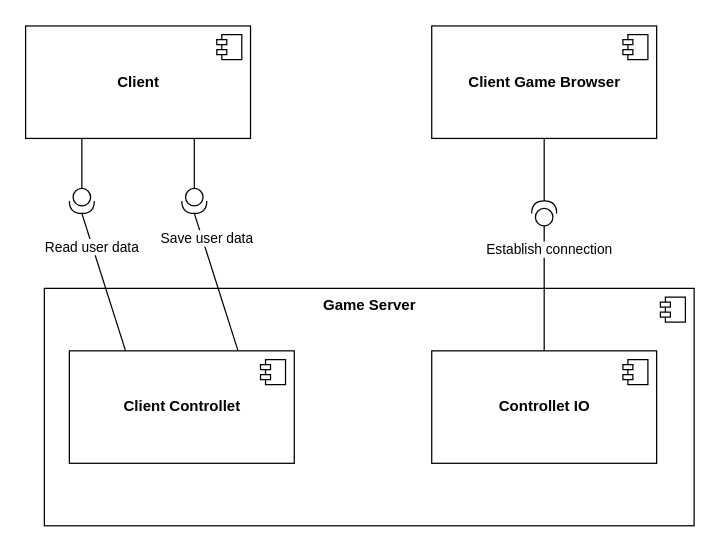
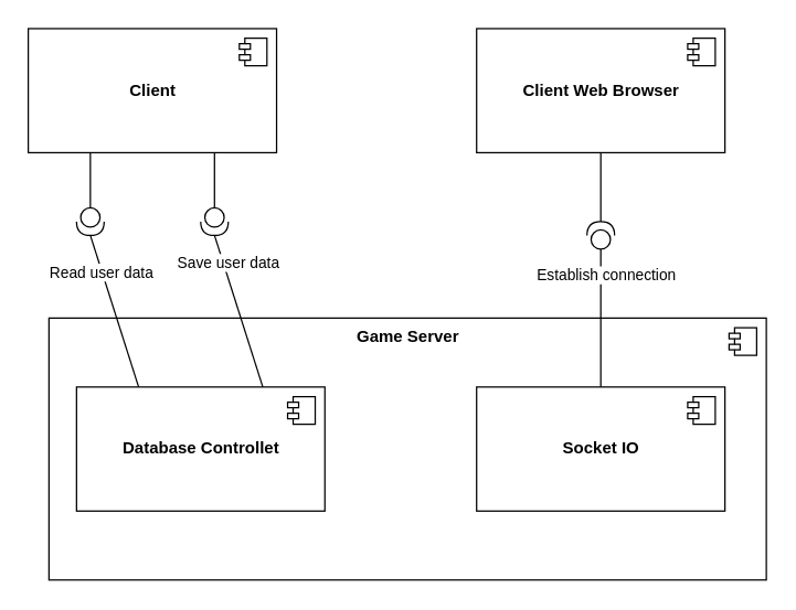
  <mxCell id="0" />
  <mxCell id="1" parent="0" />
- <mxCell id="2" value="&lt;b&gt;Client Game Browser&lt;br&gt;&lt;/b&gt;" style="html=1;dropTarget=0;" vertex="1" parent="1"><mxGeometry x="345" y="20" width="180" height="90" as="geometry" /></mxCell>
+ <mxCell id="2" value="&lt;b&gt;Client Web Browser&lt;br&gt;&lt;/b&gt;" style="html=1;dropTarget=0;" vertex="1" parent="1"><mxGeometry x="345" y="20" width="180" height="90" as="geometry" /></mxCell>
  <mxCell id="3" value="" style="shape=module;jettyWidth=8;jettyHeight=4;" vertex="1" parent="2"><mxGeometry x="1" width="20" height="20" relative="1" as="geometry"><mxPoint x="-27" y="7" as="offset" /></mxGeometry></mxCell>
  <mxCell id="4" value="&lt;b&gt;Game Server&lt;br&gt;&lt;/b&gt;" style="html=1;dropTarget=0;verticalAlign=top;" vertex="1" parent="1"><mxGeometry x="35" y="230" width="520" height="190" as="geometry" /></mxCell>
  <mxCell id="5" value="" style="shape=module;jettyWidth=8;jettyHeight=4;" vertex="1" parent="4"><mxGeometry x="1" width="20" height="20" relative="1" as="geometry"><mxPoint x="-27" y="7" as="offset" /></mxGeometry></mxCell>
  <mxCell id="6" value="&lt;b&gt;Client&lt;br&gt;&lt;/b&gt;" style="html=1;dropTarget=0;" vertex="1" parent="1"><mxGeometry x="20" y="20" width="180" height="90" as="geometry" /></mxCell>
  <mxCell id="7" value="" style="shape=module;jettyWidth=8;jettyHeight=4;" vertex="1" parent="6"><mxGeometry x="1" width="20" height="20" relative="1" as="geometry"><mxPoint x="-27" y="7" as="offset" /></mxGeometry></mxCell>
- <mxCell id="8" value="&lt;b&gt;Controllet IO&lt;br&gt;&lt;/b&gt;" style="html=1;dropTarget=0;" vertex="1" parent="1"><mxGeometry x="345" y="280" width="180" height="90" as="geometry" /></mxCell>
+ <mxCell id="8" value="&lt;b&gt;Socket IO&lt;br&gt;&lt;/b&gt;" style="html=1;dropTarget=0;" vertex="1" parent="1"><mxGeometry x="345" y="280" width="180" height="90" as="geometry" /></mxCell>
  <mxCell id="9" value="" style="shape=module;jettyWidth=8;jettyHeight=4;" vertex="1" parent="8"><mxGeometry x="1" width="20" height="20" relative="1" as="geometry"><mxPoint x="-27" y="7" as="offset" /></mxGeometry></mxCell>
- <mxCell id="10" value="&lt;b&gt;Client Controllet&lt;br&gt;&lt;/b&gt;" style="html=1;dropTarget=0;" vertex="1" parent="1"><mxGeometry x="55" y="280" width="180" height="90" as="geometry" /></mxCell>
+ <mxCell id="10" value="&lt;b&gt;Database Controllet&lt;br&gt;&lt;/b&gt;" style="html=1;dropTarget=0;" vertex="1" parent="1"><mxGeometry x="55" y="280" width="180" height="90" as="geometry" /></mxCell>
  <mxCell id="11" value="" style="shape=module;jettyWidth=8;jettyHeight=4;" vertex="1" parent="10"><mxGeometry x="1" width="20" height="20" relative="1" as="geometry"><mxPoint x="-27" y="7" as="offset" /></mxGeometry></mxCell>
  <mxCell id="12" value="" style="shape=providedRequiredInterface;html=1;verticalLabelPosition=bottom;sketch=0;flipV=0;flipH=0;direction=north;" vertex="1" parent="1"><mxGeometry x="425" y="160" width="20" height="20" as="geometry" /></mxCell>
  <mxCell id="13" value="" style="endArrow=none;html=1;rounded=0;exitX=0.5;exitY=1;exitDx=0;exitDy=0;entryX=1;entryY=0.5;entryDx=0;entryDy=0;entryPerimeter=0;" edge="1" parent="1" source="2" target="12"><mxGeometry width="50" height="50" relative="1" as="geometry"><mxPoint x="315" y="320" as="sourcePoint" /><mxPoint x="365" y="270" as="targetPoint" /></mxGeometry></mxCell>
  <mxCell id="14" value="" style="endArrow=none;html=1;rounded=0;exitX=0;exitY=0.5;exitDx=0;exitDy=0;entryX=0.5;entryY=0;entryDx=0;entryDy=0;exitPerimeter=0;" edge="1" parent="1" source="12" target="8"><mxGeometry width="50" height="50" relative="1" as="geometry"><mxPoint x="435" y="120" as="sourcePoint" /><mxPoint x="485" y="150" as="targetPoint" /></mxGeometry></mxCell>
  <mxCell id="15" value="Establish connection" style="edgeLabel;html=1;align=center;verticalAlign=middle;resizable=0;points=[];" vertex="1" connectable="0" parent="14"><mxGeometry x="-0.64" y="3" relative="1" as="geometry"><mxPoint as="offset" /></mxGeometry></mxCell>
  <mxCell id="16" value="" style="shape=providedRequiredInterface;html=1;verticalLabelPosition=bottom;sketch=0;flipV=1;flipH=1;direction=north;" vertex="1" parent="1"><mxGeometry x="55" y="150" width="20" height="20" as="geometry" /></mxCell>
  <mxCell id="17" value="" style="endArrow=none;html=1;rounded=0;exitX=0.25;exitY=1;exitDx=0;exitDy=0;entryX=0;entryY=0.5;entryDx=0;entryDy=0;entryPerimeter=0;" edge="1" parent="1" source="6" target="16"><mxGeometry width="50" height="50" relative="1" as="geometry"><mxPoint x="445" y="120" as="sourcePoint" /><mxPoint x="445" y="170" as="targetPoint" /></mxGeometry></mxCell>
  <mxCell id="18" value="" style="endArrow=none;html=1;rounded=0;exitX=1;exitY=0.5;exitDx=0;exitDy=0;entryX=0.25;entryY=0;entryDx=0;entryDy=0;exitPerimeter=0;" edge="1" parent="1" source="16" target="10"><mxGeometry width="50" height="50" relative="1" as="geometry"><mxPoint x="30" y="120" as="sourcePoint" /><mxPoint x="75" y="160" as="targetPoint" /></mxGeometry></mxCell>
  <mxCell id="19" value="Read user data" style="edgeLabel;html=1;align=center;verticalAlign=middle;resizable=0;points=[];" vertex="1" connectable="0" parent="18"><mxGeometry x="-0.534" y="-1" relative="1" as="geometry"><mxPoint as="offset" /></mxGeometry></mxCell>
  <mxCell id="20" value="" style="shape=providedRequiredInterface;html=1;verticalLabelPosition=bottom;sketch=0;flipV=1;flipH=1;direction=north;" vertex="1" parent="1"><mxGeometry x="145" y="150" width="20" height="20" as="geometry" /></mxCell>
  <mxCell id="21" value="" style="endArrow=none;html=1;rounded=0;exitX=0.75;exitY=1;exitDx=0;exitDy=0;entryX=0;entryY=0.5;entryDx=0;entryDy=0;entryPerimeter=0;" edge="1" parent="1" source="6" target="20"><mxGeometry width="50" height="50" relative="1" as="geometry"><mxPoint x="75" y="120" as="sourcePoint" /><mxPoint x="75" y="160" as="targetPoint" /></mxGeometry></mxCell>
  <mxCell id="22" value="Save user data" style="endArrow=none;html=1;rounded=0;exitX=1;exitY=0.5;exitDx=0;exitDy=0;entryX=0.75;entryY=0;entryDx=0;entryDy=0;exitPerimeter=0;" edge="1" parent="1" source="20" target="10"><mxGeometry x="-0.617" y="3" width="50" height="50" relative="1" as="geometry"><mxPoint x="75" y="180" as="sourcePoint" /><mxPoint x="110" y="290" as="targetPoint" /><mxPoint as="offset" /></mxGeometry></mxCell>
